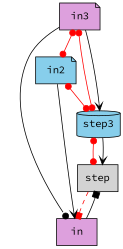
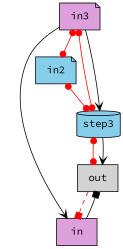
  digraph {
    fontname="Source Code Pro"
    node [fillcolor=plum fontname="Source Code Pro" shape=box style=filled]
    edge [arrowhead=vee fontname="Source Code Pro"]
-   out [fillcolor=lightgrey label=step]
+   out [fillcolor=lightgrey]
    in
    in2 [fillcolor=skyblue shape=note]
    step3 [fillcolor=skyblue shape=cylinder]
    n5 [label=in3 shape=note]
    out -> in [arrowhead=box color=red style=dashed]
    in -> out [arrowhead=box]
-   in2 -> in
    in2 -> step3 [arrowhead=dot arrowtail=dot color=red dir=both]
    step3 -> out [arrowhead=dot arrowtail=dot color=red dir=both]
    step3 -> out
-   n5 -> in [arrowhead=dot]
+   n5 -> in
    n5 -> in2 [arrowhead=dot arrowtail=dot color=red dir=both]
    n5 -> step3 [arrowhead=dot arrowtail=dot color=red dir=both]
    n5 -> step3
  }
